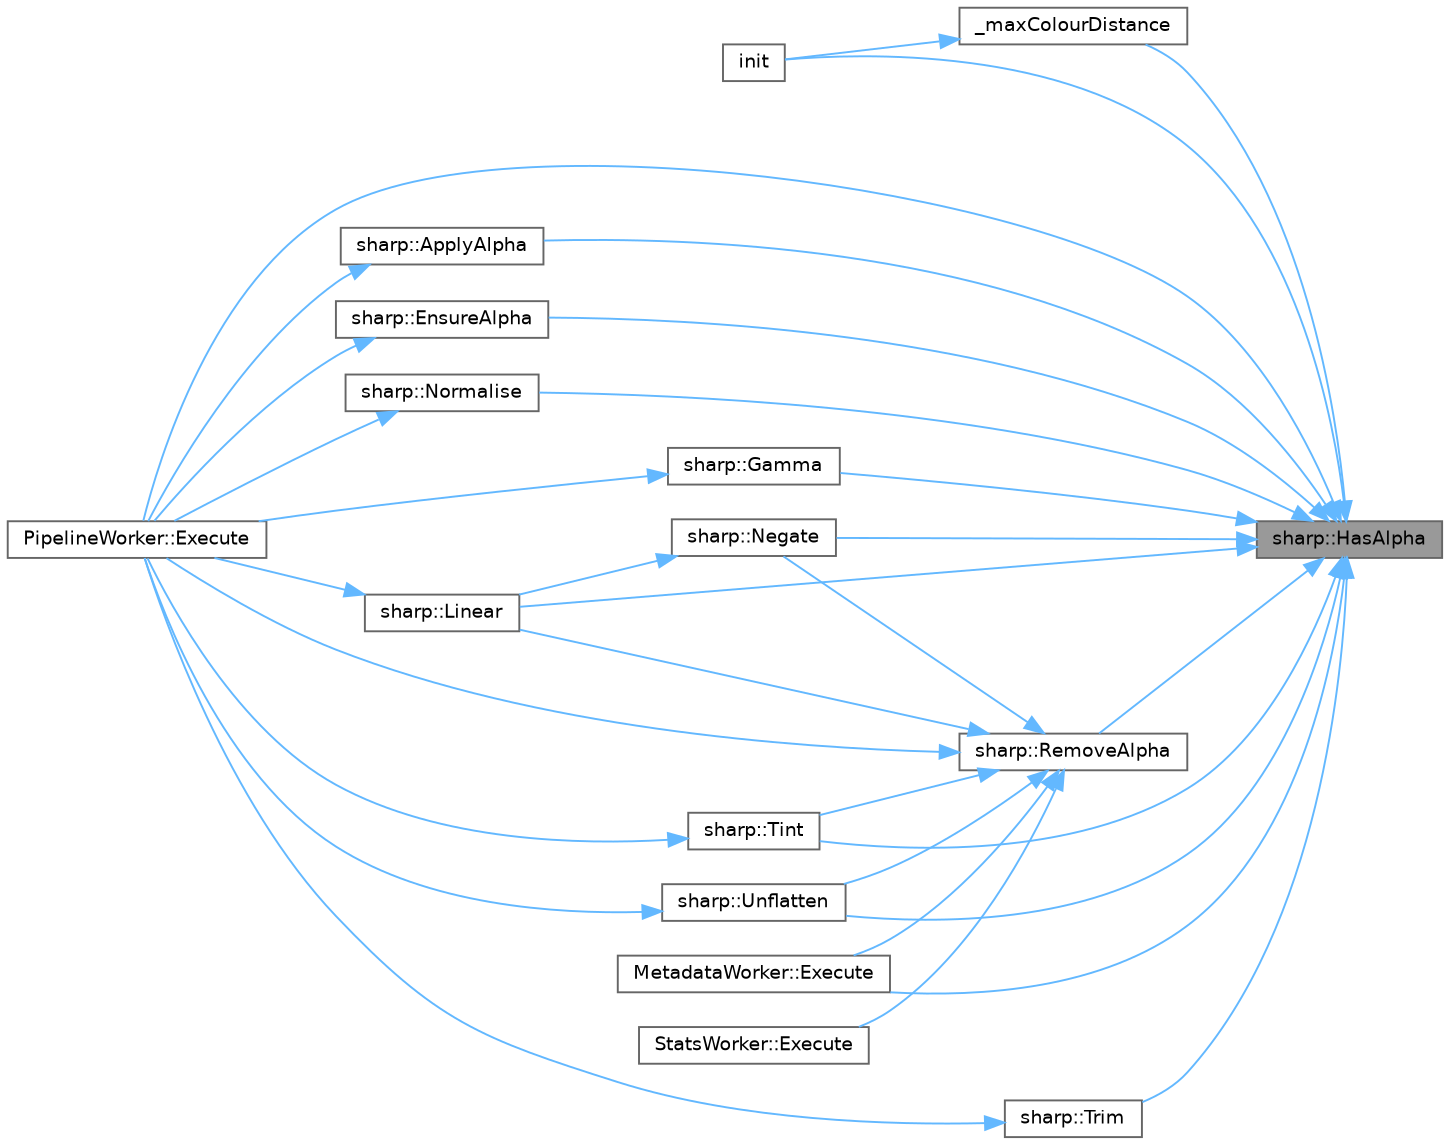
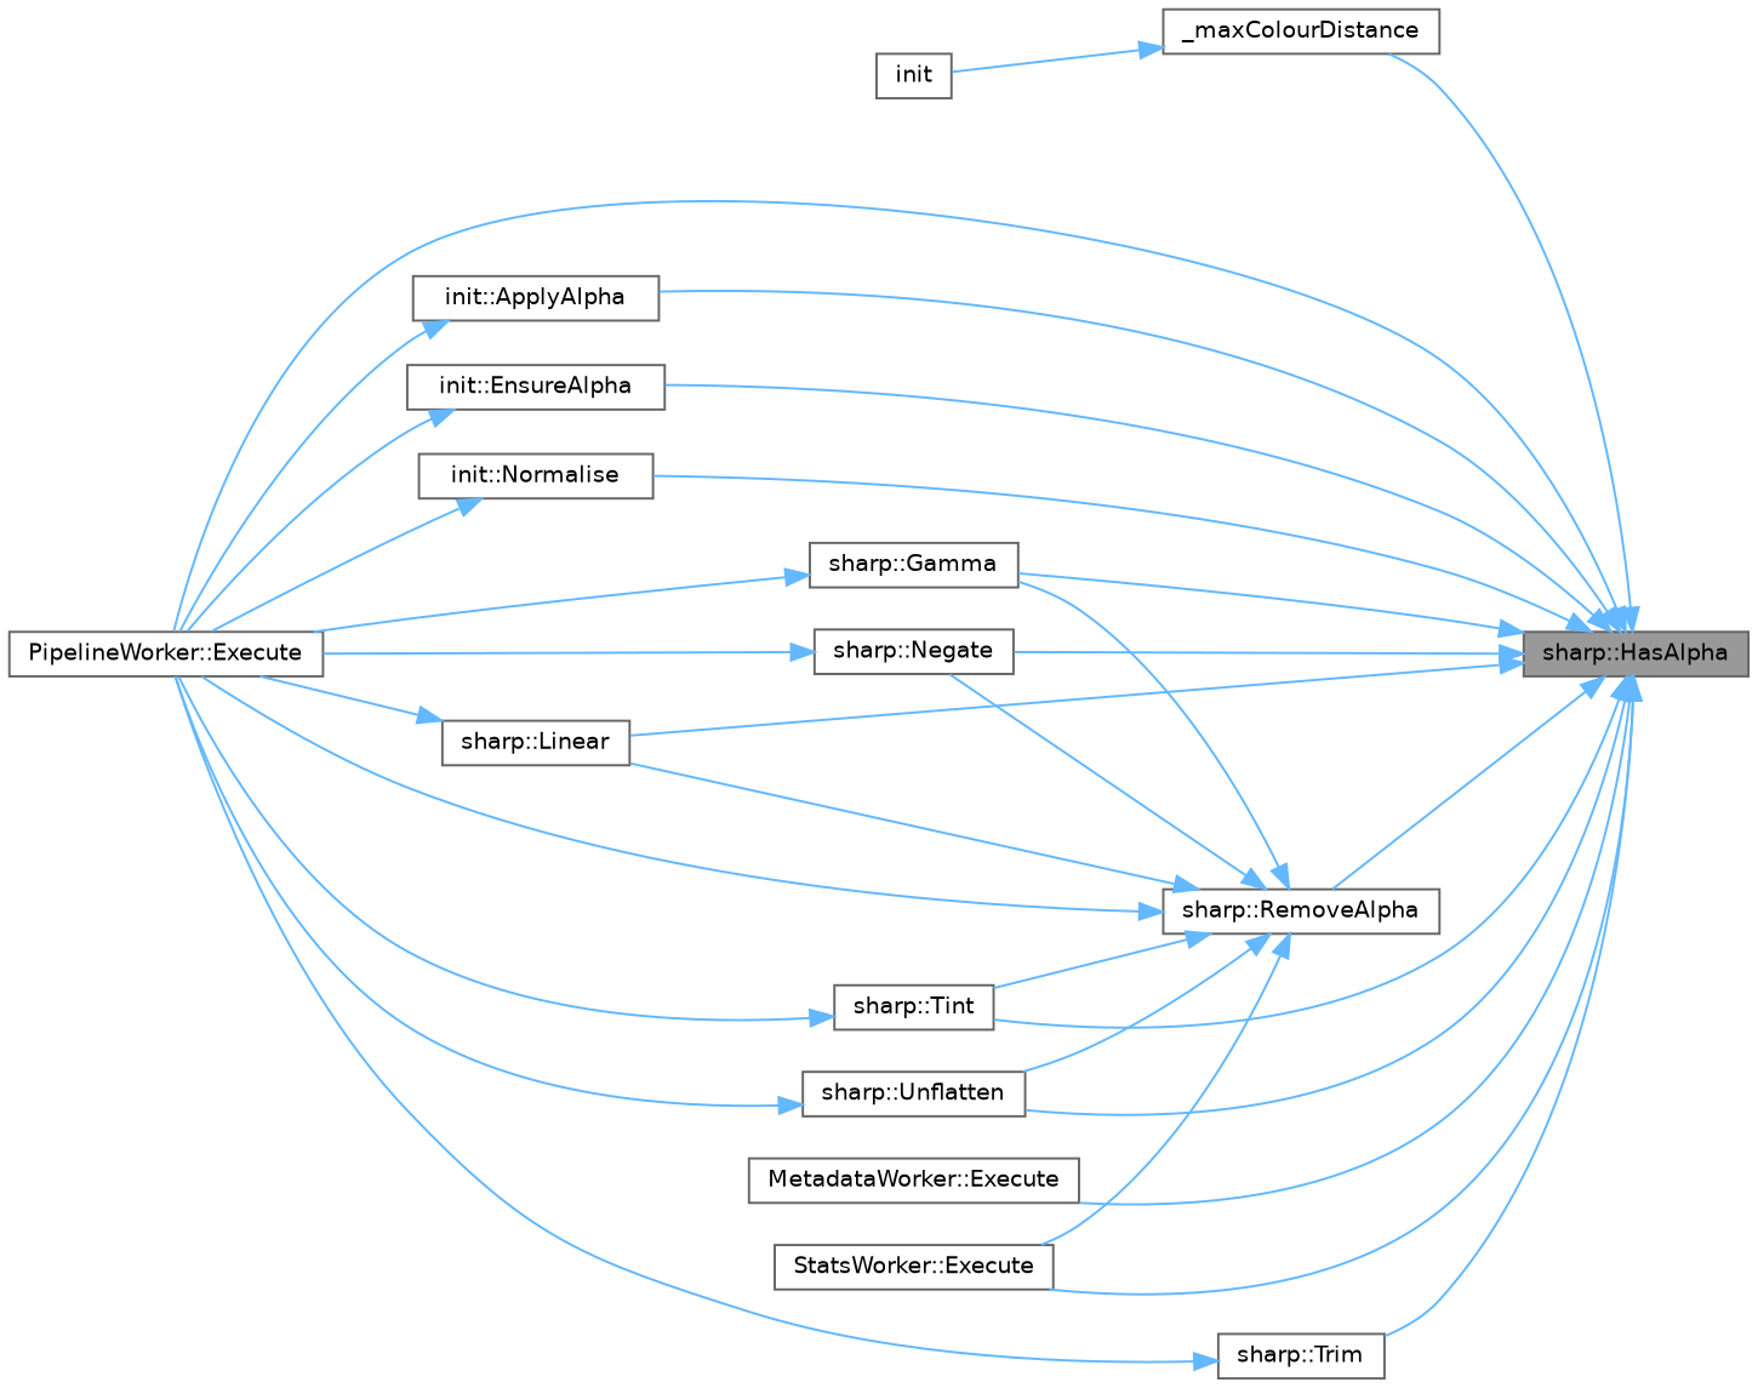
  digraph {
    rankdir=RL
    node [color=grey40 fillcolor=white fontname=Helvetica fontsize=10 shape=box style=filled]
    edge [color=steelblue1 dir=back fontname=Helvetica fontsize=10 labelfontname=Helvetica labelfontsize=10 style=solid]
    n1 [color=gray40 fillcolor=grey60 fontcolor=black height=0.2 label="sharp::HasAlpha" width=0.4]
    n2 [height=0.2 label=_maxColourDistance width=0.4]
-   n3 [height=0.2 label="sharp::ApplyAlpha" width=0.4]
+   n3 [height=0.2 label="init::ApplyAlpha" width=0.4]
    n4 [height=0.2 label="PipelineWorker::Execute" width=0.4]
-   n5 [height=0.2 label="sharp::EnsureAlpha" width=0.4]
+   n5 [height=0.2 label="init::EnsureAlpha" width=0.4]
    n6 [height=0.2 label="MetadataWorker::Execute" width=0.4]
    n7 [height=0.2 label="StatsWorker::Execute" width=0.4]
    n8 [height=0.2 label="sharp::Gamma" width=0.4]
    n9 [height=0.2 label="sharp::Linear" width=0.4]
    n10 [height=0.2 label="sharp::Negate" width=0.4]
-   n11 [height=0.2 label="sharp::Normalise" width=0.4]
+   n11 [height=0.2 label="init::Normalise" width=0.4]
    n12 [height=0.2 label="sharp::RemoveAlpha" width=0.4]
    n13 [height=0.2 label="sharp::Tint" width=0.4]
    n14 [height=0.2 label="sharp::Unflatten" width=0.4]
    n15 [height=0.2 label="sharp::Trim" width=0.4]
    n16 [height=0.2 label=init width=0.4]
    n1 -> n2
    n1 -> n3
    n1 -> n4
    n1 -> n5
    n1 -> n6
-   n1 -> n16
+   n1 -> n7
    n1 -> n8
    n1 -> n9
    n1 -> n10
    n1 -> n11
    n1 -> n12
    n1 -> n13
    n1 -> n14
    n1 -> n15
    n2 -> n16
    n3 -> n4
    n5 -> n4
    n8 -> n4
    n9 -> n4
-   n10 -> n9
+   n10 -> n4
    n11 -> n4
    n12 -> n4
    n12 -> n7
-   n12 -> n6
+   n12 -> n8
    n12 -> n9
    n12 -> n10
    n12 -> n13
    n12 -> n14
    n13 -> n4
    n14 -> n4
    n15 -> n4
  }
